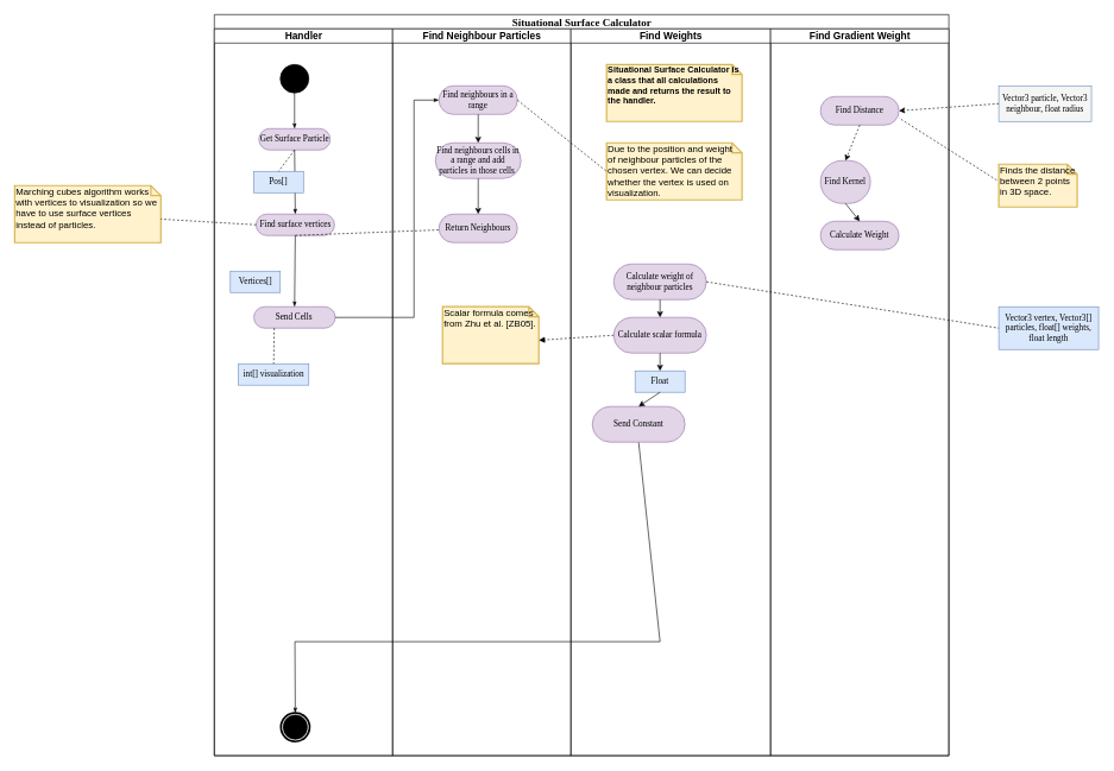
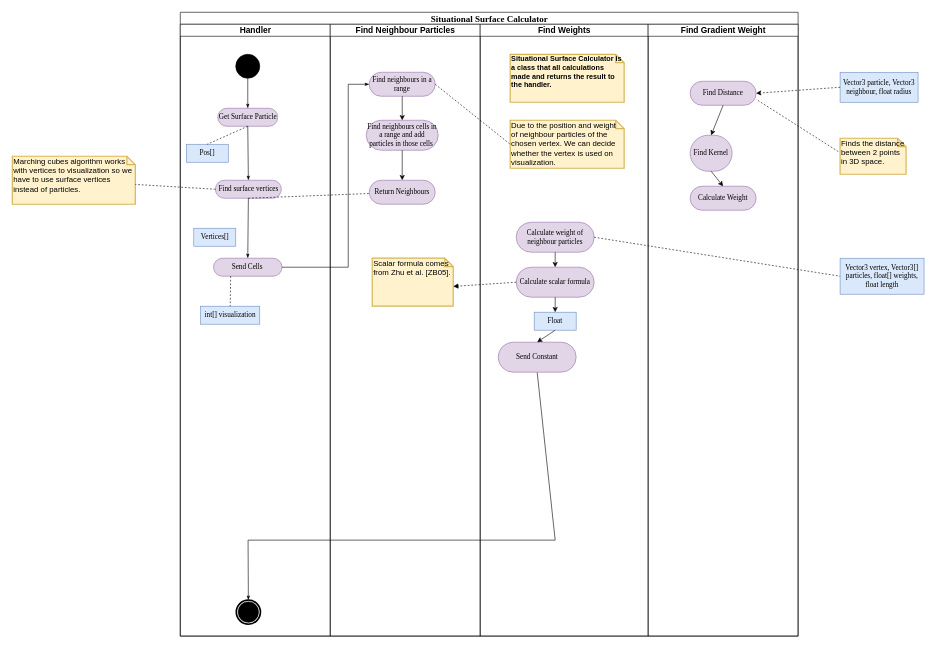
  <mxCell id="0" />
  <mxCell id="1" parent="0" />
  <mxCell id="2" value="&lt;font style=&quot;font-size: 15px&quot;&gt;Situational Surface Calculator&lt;/font&gt;" style="swimlane;html=1;childLayout=stackLayout;startSize=20;rounded=0;shadow=0;comic=0;labelBackgroundColor=none;strokeWidth=1;fontFamily=Verdana;fontSize=12;align=center;" parent="1" vertex="1"><mxGeometry x="300" y="20" width="1030" height="1040" as="geometry" /></mxCell>
  <mxCell id="3" value="&lt;font style=&quot;font-size: 14px&quot;&gt;Handler&lt;/font&gt;" style="swimlane;html=1;startSize=20;" parent="2" vertex="1"><mxGeometry y="20" width="250" height="1020" as="geometry" /></mxCell>
  <mxCell id="4" value="" style="ellipse;whiteSpace=wrap;html=1;rounded=0;shadow=0;comic=0;labelBackgroundColor=none;strokeWidth=1;fillColor=#000000;fontFamily=Verdana;fontSize=12;align=center;" parent="3" vertex="1"><mxGeometry x="92.5" y="50" width="40" height="40" as="geometry" /></mxCell>
  <mxCell id="5" value="Get Surface Particle" style="rounded=1;whiteSpace=wrap;html=1;shadow=0;comic=0;labelBackgroundColor=none;strokeWidth=1;fontFamily=Verdana;fontSize=12;align=center;arcSize=50;fillColor=#e1d5e7;strokeColor=#9673a6;" parent="3" vertex="1"><mxGeometry x="62.5" y="140" width="100" height="30" as="geometry" /></mxCell>
  <mxCell id="6" style="edgeStyle=orthogonalEdgeStyle;rounded=0;html=1;labelBackgroundColor=none;startArrow=none;startFill=0;startSize=5;endArrow=classicThin;endFill=1;endSize=5;jettySize=auto;orthogonalLoop=1;strokeWidth=1;fontFamily=Verdana;fontSize=12" parent="3" source="4" target="5" edge="1"><mxGeometry relative="1" as="geometry" /></mxCell>
  <mxCell id="7" value="Find surface vertices" style="rounded=1;whiteSpace=wrap;html=1;shadow=0;comic=0;labelBackgroundColor=none;strokeWidth=1;fontFamily=Verdana;fontSize=12;align=center;arcSize=50;fillColor=#e1d5e7;strokeColor=#9673a6;" parent="3" vertex="1"><mxGeometry x="58.5" y="260" width="110" height="30" as="geometry" /></mxCell>
  <mxCell id="8" value="Send Cells" style="rounded=1;whiteSpace=wrap;html=1;shadow=0;comic=0;labelBackgroundColor=none;strokeWidth=1;fontFamily=Verdana;fontSize=12;align=center;arcSize=50;fillColor=#e1d5e7;strokeColor=#9673a6;" parent="3" vertex="1"><mxGeometry x="55.44" y="390" width="114.13" height="30" as="geometry" /></mxCell>
  <mxCell id="9" value="" style="shape=mxgraph.bpmn.shape;html=1;verticalLabelPosition=bottom;labelBackgroundColor=#ffffff;verticalAlign=top;perimeter=ellipsePerimeter;outline=end;symbol=terminate;rounded=0;shadow=0;comic=0;strokeWidth=1;fontFamily=Verdana;fontSize=12;align=center;" parent="3" vertex="1"><mxGeometry x="93.5" y="960" width="40" height="40" as="geometry" /></mxCell>
  <mxCell id="10" style="edgeStyle=none;rounded=0;html=1;labelBackgroundColor=none;startArrow=none;startFill=0;startSize=5;endArrow=classicThin;endFill=1;endSize=5;jettySize=auto;orthogonalLoop=1;strokeWidth=1;fontFamily=Verdana;fontSize=12;exitX=0.5;exitY=1;exitDx=0;exitDy=0;entryX=0.5;entryY=0;entryDx=0;entryDy=0;" parent="3" source="5" target="7" edge="1"><mxGeometry relative="1" as="geometry"><mxPoint x="190" y="245" as="sourcePoint" /><mxPoint x="190" y="305" as="targetPoint" /></mxGeometry></mxCell>
  <mxCell id="11" style="edgeStyle=none;rounded=0;html=1;labelBackgroundColor=none;startArrow=none;startFill=0;startSize=5;endArrow=classicThin;endFill=1;endSize=5;jettySize=auto;orthogonalLoop=1;strokeWidth=1;fontFamily=Verdana;fontSize=12;exitX=0.5;exitY=1;exitDx=0;exitDy=0;entryX=0.5;entryY=0;entryDx=0;entryDy=0;" parent="3" source="7" target="8" edge="1"><mxGeometry relative="1" as="geometry"><mxPoint x="122.5" y="290" as="sourcePoint" /><mxPoint x="63.5" y="320" as="targetPoint" /></mxGeometry></mxCell>
  <mxCell id="12" value="Vertices[]" style="rounded=0;whiteSpace=wrap;html=1;shadow=0;comic=0;labelBackgroundColor=none;strokeWidth=1;fontFamily=Verdana;fontSize=12;align=center;arcSize=50;fillColor=#dae8fc;strokeColor=#6c8ebf;" parent="3" vertex="1"><mxGeometry x="22.5" y="340" width="70" height="30" as="geometry" /></mxCell>
  <mxCell id="13" value="" style="endArrow=none;dashed=1;html=1;exitX=0.5;exitY=1;exitDx=0;exitDy=0;" edge="1" parent="3" source="7" target="23"><mxGeometry width="50" height="50" relative="1" as="geometry"><mxPoint x="68.5" y="285" as="sourcePoint" /><mxPoint x="-65" y="277" as="targetPoint" /></mxGeometry></mxCell>
- <mxCell id="14" value="Pos[]" style="rounded=0;whiteSpace=wrap;html=1;shadow=0;comic=0;labelBackgroundColor=none;strokeWidth=1;fontFamily=Verdana;fontSize=12;align=center;arcSize=50;fillColor=#dae8fc;strokeColor=#6c8ebf;" parent="3" vertex="1"><mxGeometry x="55" y="200" width="70" height="30" as="geometry" /></mxCell>
+ <mxCell id="14" value="Pos[]" style="rounded=0;whiteSpace=wrap;html=1;shadow=0;comic=0;labelBackgroundColor=none;strokeWidth=1;fontFamily=Verdana;fontSize=12;align=center;arcSize=50;fillColor=#dae8fc;strokeColor=#6c8ebf;" parent="3" vertex="1"><mxGeometry x="10" y="200" width="70" height="30" as="geometry" /></mxCell>
  <mxCell id="15" value="" style="endArrow=none;dashed=1;html=1;strokeWidth=1;fontSize=12;entryX=0.5;entryY=0;entryDx=0;entryDy=0;exitX=0.5;exitY=1;exitDx=0;exitDy=0;" edge="1" parent="3" source="5" target="14"><mxGeometry width="50" height="50" relative="1" as="geometry"><mxPoint x="10" y="220" as="sourcePoint" /><mxPoint x="60" y="170" as="targetPoint" /></mxGeometry></mxCell>
  <mxCell id="16" value="int[] visualization" style="rounded=0;whiteSpace=wrap;html=1;shadow=0;comic=0;labelBackgroundColor=none;strokeWidth=1;fontFamily=Verdana;fontSize=12;align=center;arcSize=50;fillColor=#dae8fc;strokeColor=#6c8ebf;" vertex="1" parent="3"><mxGeometry x="34" y="470" width="98.5" height="30" as="geometry" /></mxCell>
  <mxCell id="17" value="" style="endArrow=none;dashed=1;html=1;entryX=0.5;entryY=0;entryDx=0;entryDy=0;exitX=0.25;exitY=1;exitDx=0;exitDy=0;" edge="1" parent="3" target="16" source="8"><mxGeometry width="50" height="50" relative="1" as="geometry"><mxPoint x="132.5" y="430" as="sourcePoint" /><mxPoint x="-86" y="377" as="targetPoint" /></mxGeometry></mxCell>
  <mxCell id="18" value="&lt;font style=&quot;font-size: 14px&quot;&gt;Find Neighbour Particles&lt;/font&gt;" style="swimlane;html=1;startSize=20;" parent="2" vertex="1"><mxGeometry x="250" y="20" width="250" height="1020" as="geometry" /></mxCell>
  <mxCell id="19" value="Find neighbours in a range" style="rounded=1;whiteSpace=wrap;html=1;shadow=0;comic=0;labelBackgroundColor=none;strokeWidth=1;fontFamily=Verdana;fontSize=12;align=center;arcSize=50;fillColor=#e1d5e7;strokeColor=#9673a6;" parent="18" vertex="1"><mxGeometry x="65" y="80" width="110" height="40" as="geometry" /></mxCell>
  <mxCell id="20" value="&lt;font style=&quot;font-size: 13px&quot;&gt;Scalar formula comes from Zhu et al. [ZB05].&amp;nbsp;&lt;/font&gt;" style="shape=note;whiteSpace=wrap;html=1;size=14;verticalAlign=top;align=left;spacingTop=-6;strokeWidth=2;fillColor=#fff2cc;strokeColor=#d6b656;" vertex="1" parent="18"><mxGeometry x="70" y="390" width="135" height="80" as="geometry" /></mxCell>
  <mxCell id="21" value="Find neighbours cells in a range and add particles in those cells&amp;nbsp;" style="rounded=1;whiteSpace=wrap;html=1;shadow=0;comic=0;labelBackgroundColor=none;strokeWidth=1;fontFamily=Verdana;fontSize=12;align=center;arcSize=50;fillColor=#e1d5e7;strokeColor=#9673a6;" vertex="1" parent="18"><mxGeometry x="60" y="160" width="120" height="50" as="geometry" /></mxCell>
  <mxCell id="22" value="" style="endArrow=classic;html=1;strokeWidth=1;fontSize=12;entryX=0.5;entryY=0;entryDx=0;entryDy=0;exitX=0.5;exitY=1;exitDx=0;exitDy=0;" edge="1" parent="18" source="19" target="21"><mxGeometry width="50" height="50" relative="1" as="geometry"><mxPoint x="170" y="180" as="sourcePoint" /><mxPoint x="220" y="130" as="targetPoint" /></mxGeometry></mxCell>
  <mxCell id="23" value="Return Neighbours" style="rounded=1;whiteSpace=wrap;html=1;shadow=0;comic=0;labelBackgroundColor=none;strokeWidth=1;fontFamily=Verdana;fontSize=12;align=center;arcSize=50;fillColor=#e1d5e7;strokeColor=#9673a6;" vertex="1" parent="18"><mxGeometry x="65" y="260" width="110" height="40" as="geometry" /></mxCell>
  <mxCell id="24" value="" style="endArrow=classic;html=1;strokeWidth=1;fontSize=12;entryX=0.5;entryY=0;entryDx=0;entryDy=0;exitX=0.5;exitY=1;exitDx=0;exitDy=0;" edge="1" parent="18" source="21" target="23"><mxGeometry width="50" height="50" relative="1" as="geometry"><mxPoint x="125" y="130" as="sourcePoint" /><mxPoint x="130" y="170" as="targetPoint" /></mxGeometry></mxCell>
  <mxCell id="25" style="edgeStyle=none;rounded=0;html=1;labelBackgroundColor=none;startArrow=none;startFill=0;startSize=5;endArrow=classicThin;endFill=1;endSize=5;jettySize=auto;orthogonalLoop=1;strokeWidth=1;fontFamily=Verdana;fontSize=12;exitX=1;exitY=0.5;exitDx=0;exitDy=0;entryX=0;entryY=0.5;entryDx=0;entryDy=0;" parent="2" source="8" target="19" edge="1"><mxGeometry relative="1" as="geometry"><mxPoint x="132.5" y="260" as="sourcePoint" /><mxPoint x="310" y="115" as="targetPoint" /><Array as="points"><mxPoint x="280" y="425" /><mxPoint x="280" y="120" /></Array></mxGeometry></mxCell>
  <mxCell id="26" style="edgeStyle=none;rounded=0;html=1;labelBackgroundColor=none;startArrow=none;startFill=0;startSize=5;endArrow=classicThin;endFill=1;endSize=5;jettySize=auto;orthogonalLoop=1;strokeWidth=1;fontFamily=Verdana;fontSize=12;exitX=0.5;exitY=1;exitDx=0;exitDy=0;entryX=0.5;entryY=0;entryDx=0;entryDy=0;" parent="2" source="30" target="9" edge="1"><mxGeometry relative="1" as="geometry"><mxPoint x="630" y="685" as="sourcePoint" /><Array as="points"><mxPoint x="625" y="880" /><mxPoint x="113" y="880" /></Array><mxPoint x="112.667" y="910" as="targetPoint" /></mxGeometry></mxCell>
  <mxCell id="27" value="&lt;font style=&quot;font-size: 14px&quot;&gt;Find Weights&lt;/font&gt;" style="swimlane;html=1;startSize=20;" parent="2" vertex="1"><mxGeometry x="500" y="20" width="280" height="1020" as="geometry" /></mxCell>
  <mxCell id="28" value="Calculate weight of neighbour particles" style="rounded=1;whiteSpace=wrap;html=1;shadow=0;comic=0;labelBackgroundColor=none;strokeWidth=1;fontFamily=Verdana;fontSize=12;align=center;arcSize=50;fillColor=#e1d5e7;strokeColor=#9673a6;" parent="27" vertex="1"><mxGeometry x="60" y="330" width="130" height="50" as="geometry" /></mxCell>
  <mxCell id="29" value="Calculate scalar formula" style="rounded=1;whiteSpace=wrap;html=1;shadow=0;comic=0;labelBackgroundColor=none;strokeWidth=1;fontFamily=Verdana;fontSize=12;align=center;arcSize=50;fillColor=#e1d5e7;strokeColor=#9673a6;" parent="27" vertex="1"><mxGeometry x="60" y="405" width="130" height="50" as="geometry" /></mxCell>
  <mxCell id="30" value="Send Constant" style="rounded=1;whiteSpace=wrap;html=1;shadow=0;comic=0;labelBackgroundColor=none;strokeWidth=1;fontFamily=Verdana;fontSize=12;align=center;arcSize=50;fillColor=#e1d5e7;strokeColor=#9673a6;" parent="27" vertex="1"><mxGeometry x="30" y="530" width="130" height="50" as="geometry" /></mxCell>
  <mxCell id="31" value="Float" style="rounded=0;whiteSpace=wrap;html=1;shadow=0;comic=0;labelBackgroundColor=none;strokeWidth=1;fontFamily=Verdana;fontSize=12;align=center;arcSize=50;fillColor=#dae8fc;strokeColor=#6c8ebf;" parent="27" vertex="1"><mxGeometry x="90" y="480" width="70" height="30" as="geometry" /></mxCell>
  <mxCell id="32" value="" style="endArrow=classic;html=1;entryX=0.5;entryY=0;entryDx=0;entryDy=0;exitX=0.5;exitY=1;exitDx=0;exitDy=0;" parent="27" source="31" target="30" edge="1"><mxGeometry width="50" height="50" relative="1" as="geometry"><mxPoint x="-100" y="500" as="sourcePoint" /><mxPoint x="-50" y="450" as="targetPoint" /></mxGeometry></mxCell>
  <mxCell id="33" value="" style="endArrow=classic;html=1;entryX=0.5;entryY=0;entryDx=0;entryDy=0;exitX=0.5;exitY=1;exitDx=0;exitDy=0;" parent="27" source="29" target="31" edge="1"><mxGeometry width="50" height="50" relative="1" as="geometry"><mxPoint x="125" y="560" as="sourcePoint" /><mxPoint x="145" y="640" as="targetPoint" /></mxGeometry></mxCell>
  <mxCell id="34" value="" style="endArrow=classic;html=1;entryX=0.5;entryY=0;entryDx=0;entryDy=0;exitX=0.5;exitY=1;exitDx=0;exitDy=0;" parent="27" source="28" target="29" edge="1"><mxGeometry width="50" height="50" relative="1" as="geometry"><mxPoint x="135" y="480" as="sourcePoint" /><mxPoint x="135" y="530" as="targetPoint" /></mxGeometry></mxCell>
  <mxCell id="35" value="&lt;font style=&quot;font-size: 13px&quot;&gt;Due to the position and weight of neighbour particles of the chosen vertex. We can decide whether the vertex is used on visualization.&lt;/font&gt;" style="shape=note;whiteSpace=wrap;html=1;size=14;verticalAlign=top;align=left;spacingTop=-6;strokeWidth=2;fillColor=#fff2cc;strokeColor=#d6b656;" parent="27" vertex="1"><mxGeometry x="50" y="160" width="190" height="80" as="geometry" /></mxCell>
  <mxCell id="36" value="&lt;font style=&quot;font-size: 12px;&quot;&gt;Situational Surface Calculator is a class that all calculations made and returns the result to the handler.&lt;/font&gt;" style="shape=note;whiteSpace=wrap;html=1;size=14;verticalAlign=top;align=left;spacingTop=-6;strokeWidth=2;fillColor=#fff2cc;strokeColor=#d6b656;fontSize=12;fontStyle=1" vertex="1" parent="27"><mxGeometry x="50" y="50" width="190" height="80" as="geometry" /></mxCell>
  <mxCell id="37" value="" style="endArrow=none;dashed=1;html=1;entryX=0;entryY=0.5;entryDx=0;entryDy=0;entryPerimeter=0;exitX=1;exitY=0.5;exitDx=0;exitDy=0;" parent="2" source="19" target="35" edge="1"><mxGeometry width="50" height="50" relative="1" as="geometry"><mxPoint x="390" y="505" as="sourcePoint" /><mxPoint x="500" y="440" as="targetPoint" /></mxGeometry></mxCell>
  <mxCell id="38" value="&lt;font style=&quot;font-size: 14px&quot;&gt;Find Gradient Weight&lt;/font&gt;" style="swimlane;html=1;startSize=20;" vertex="1" parent="2"><mxGeometry x="780" y="20" width="250" height="1020" as="geometry" /></mxCell>
  <mxCell id="39" value="Find Distance" style="rounded=1;whiteSpace=wrap;html=1;shadow=0;comic=0;labelBackgroundColor=none;strokeWidth=1;fontFamily=Verdana;fontSize=12;align=center;arcSize=50;fillColor=#e1d5e7;strokeColor=#9673a6;" vertex="1" parent="38"><mxGeometry x="70" y="95" width="110" height="40" as="geometry" /></mxCell>
  <mxCell id="40" value="Find Kernel" style="rounded=1;whiteSpace=wrap;html=1;shadow=0;comic=0;labelBackgroundColor=none;strokeWidth=1;fontFamily=Verdana;fontSize=12;align=center;arcSize=50;fillColor=#e1d5e7;strokeColor=#9673a6;" vertex="1" parent="38"><mxGeometry x="70" y="185" width="70" height="60" as="geometry" /></mxCell>
- <mxCell id="41" value="" style="endArrow=classic;html=1;strokeWidth=1;fontSize=12;entryX=0.5;entryY=0;entryDx=0;entryDy=0;exitX=0.5;exitY=1;exitDx=0;exitDy=0;dashed=1;" edge="1" parent="38" source="39" target="40"><mxGeometry width="50" height="50" relative="1" as="geometry"><mxPoint x="-400" y="155" as="sourcePoint" /><mxPoint x="-400" y="195" as="targetPoint" /></mxGeometry></mxCell>
+ <mxCell id="41" value="" style="endArrow=classic;html=1;strokeWidth=1;fontSize=12;entryX=0.5;entryY=0;entryDx=0;entryDy=0;exitX=0.5;exitY=1;exitDx=0;exitDy=0;" edge="1" parent="38" source="39" target="40"><mxGeometry width="50" height="50" relative="1" as="geometry"><mxPoint x="-400" y="155" as="sourcePoint" /><mxPoint x="-400" y="195" as="targetPoint" /></mxGeometry></mxCell>
  <mxCell id="42" value="Calculate Weight" style="rounded=1;whiteSpace=wrap;html=1;shadow=0;comic=0;labelBackgroundColor=none;strokeWidth=1;fontFamily=Verdana;fontSize=12;align=center;arcSize=50;fillColor=#e1d5e7;strokeColor=#9673a6;" vertex="1" parent="38"><mxGeometry x="70" y="270" width="110" height="40" as="geometry" /></mxCell>
  <mxCell id="43" value="" style="endArrow=classic;html=1;strokeWidth=1;fontSize=12;entryX=0.5;entryY=0;entryDx=0;entryDy=0;exitX=0.5;exitY=1;exitDx=0;exitDy=0;" edge="1" parent="38" source="40" target="42"><mxGeometry width="50" height="50" relative="1" as="geometry"><mxPoint x="135" y="310" as="sourcePoint" /><mxPoint x="-1210" y="330" as="targetPoint" /></mxGeometry></mxCell>
  <mxCell id="44" value="" style="endArrow=block;dashed=1;html=1;entryX=0;entryY=0;entryDx=135;entryDy=47;exitX=0;exitY=0.5;exitDx=0;exitDy=0;entryPerimeter=0;" edge="1" parent="2" source="29" target="20"><mxGeometry width="50" height="50" relative="1" as="geometry"><mxPoint x="123.5" y="320" as="sourcePoint" /><mxPoint x="67.5" y="370" as="targetPoint" /></mxGeometry></mxCell>
  <mxCell id="45" value="&lt;font style=&quot;font-size: 13px&quot;&gt;Marching cubes algorithm works with vertices to&amp;nbsp;visualization so we have to use surface vertices instead of particles.&lt;/font&gt;" style="shape=note;whiteSpace=wrap;html=1;size=14;verticalAlign=top;align=left;spacingTop=-6;strokeWidth=2;fillColor=#fff2cc;strokeColor=#d6b656;" parent="1" vertex="1"><mxGeometry x="20" y="260" width="205" height="80" as="geometry" /></mxCell>
  <mxCell id="46" value="" style="endArrow=none;dashed=1;html=1;entryX=0;entryY=0;entryDx=205;entryDy=47;entryPerimeter=0;exitX=0;exitY=0.5;exitDx=0;exitDy=0;" parent="1" target="45" edge="1" source="7"><mxGeometry width="50" height="50" relative="1" as="geometry"><mxPoint x="467.5" y="310" as="sourcePoint" /><mxPoint x="517.5" y="260" as="targetPoint" /></mxGeometry></mxCell>
  <mxCell id="47" value="Vector3 vertex, Vector3[] particles, float[] weights, float length" style="rounded=0;whiteSpace=wrap;html=1;shadow=0;comic=0;labelBackgroundColor=none;strokeWidth=1;fontFamily=Verdana;fontSize=12;align=center;arcSize=50;fillColor=#dae8fc;strokeColor=#6c8ebf;" vertex="1" parent="1"><mxGeometry x="1400" y="430" width="140" height="60" as="geometry" /></mxCell>
  <mxCell id="48" value="" style="endArrow=none;dashed=1;html=1;entryX=0;entryY=0.5;entryDx=0;entryDy=0;exitX=1;exitY=0.5;exitDx=0;exitDy=0;" edge="1" parent="1" source="28" target="47"><mxGeometry width="50" height="50" relative="1" as="geometry"><mxPoint x="1300" y="120" as="sourcePoint" /><mxPoint x="840" y="130" as="targetPoint" /></mxGeometry></mxCell>
  <mxCell id="49" value="&lt;font style=&quot;font-size: 13px&quot;&gt;Finds the distance between 2 points in 3D space.&lt;/font&gt;" style="shape=note;whiteSpace=wrap;html=1;size=14;verticalAlign=top;align=left;spacingTop=-6;strokeWidth=2;fillColor=#fff2cc;strokeColor=#d6b656;" vertex="1" parent="1"><mxGeometry x="1400" y="230" width="110" height="60" as="geometry" /></mxCell>
  <mxCell id="50" value="" style="endArrow=none;dashed=1;html=1;entryX=1;entryY=0.75;entryDx=0;entryDy=0;exitX=-0.027;exitY=0.371;exitDx=0;exitDy=0;exitPerimeter=0;" edge="1" parent="1" source="49" target="39"><mxGeometry width="50" height="50" relative="1" as="geometry"><mxPoint x="1270" y="165" as="sourcePoint" /><mxPoint x="1420" y="175" as="targetPoint" /></mxGeometry></mxCell>
- <mxCell id="51" value="Vector3 particle, Vector3 neighbour, float radius" style="rounded=0;whiteSpace=wrap;html=1;shadow=0;comic=0;labelBackgroundColor=none;strokeWidth=1;fontFamily=Verdana;fontSize=12;align=center;arcSize=50;fillColor=#f5f5f5;strokeColor=#6c8ebf;" vertex="1" parent="1"><mxGeometry x="1400" y="120" width="130" height="50" as="geometry" /></mxCell>
+ <mxCell id="51" value="Vector3 particle, Vector3 neighbour, float radius" style="rounded=0;whiteSpace=wrap;html=1;shadow=0;comic=0;labelBackgroundColor=none;strokeWidth=1;fontFamily=Verdana;fontSize=12;align=center;arcSize=50;fillColor=#dae8fc;strokeColor=#6c8ebf;" vertex="1" parent="1"><mxGeometry x="1400" y="120" width="130" height="50" as="geometry" /></mxCell>
  <mxCell id="52" value="" style="endArrow=classic;dashed=1;html=1;entryX=1;entryY=0.5;entryDx=0;entryDy=0;exitX=0;exitY=0.5;exitDx=0;exitDy=0;" edge="1" parent="1" source="51" target="39"><mxGeometry width="50" height="50" relative="1" as="geometry"><mxPoint x="1407.03" y="262.26" as="sourcePoint" /><mxPoint x="1270" y="175" as="targetPoint" /></mxGeometry></mxCell>
